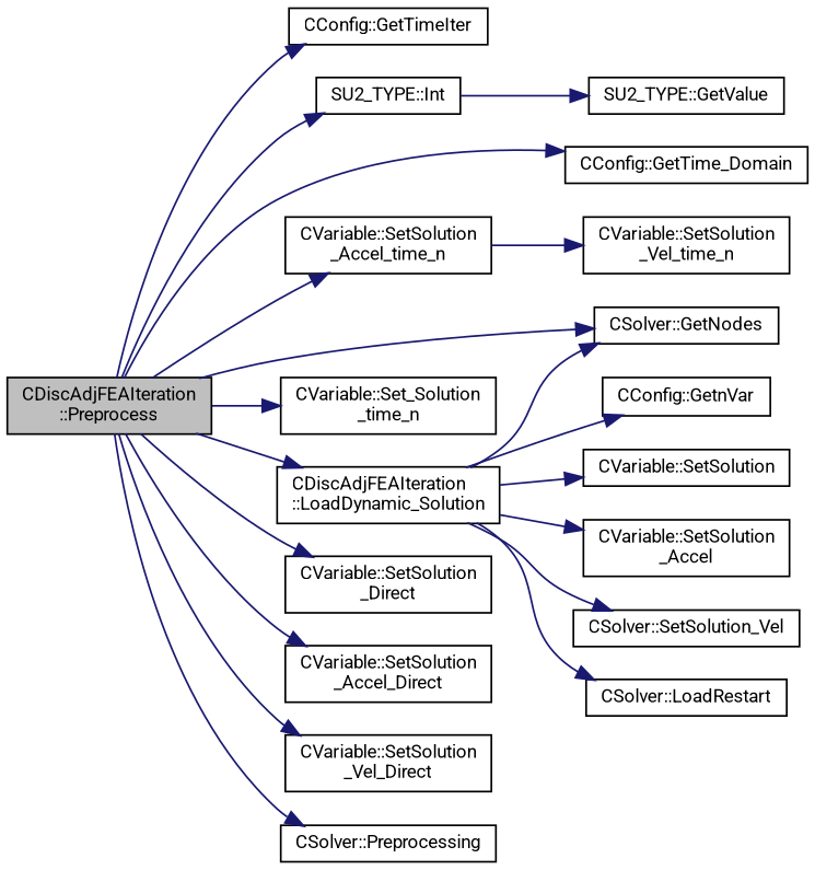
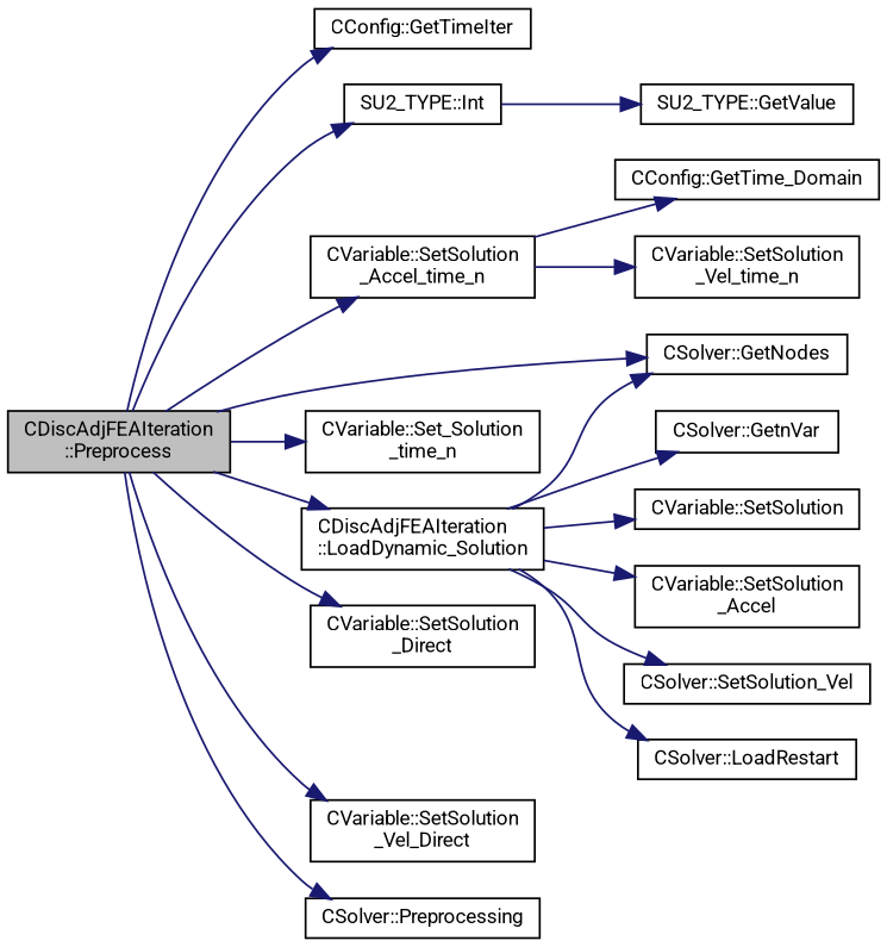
  digraph {
    fontname=Roboto
    rankdir=LR
    node [color=black fillcolor=white fontname=Roboto fontsize=10 shape=record style=filled]
    edge [color=midnightblue fontname=Roboto fontsize=10 labelfontname=Helvetica labelfontsize=10 style=solid]
    n1 [fillcolor=grey75 fontcolor=black height=0.2 label="CDiscAdjFEAIteration\l::Preprocess" width=0.4]
    n2 [height=0.2 label="CConfig::GetTimeIter" width=0.4]
    n3 [height=0.2 label="CConfig::GetTime_Domain" width=0.4]
    n4 [height=0.2 label="SU2_TYPE::Int" width=0.4]
    n5 [height=0.2 label="CDiscAdjFEAIteration\l::LoadDynamic_Solution" width=0.4]
    n6 [height=0.2 label="CSolver::GetNodes" width=0.4]
    n7 [height=0.2 label="CVariable::Set_Solution\l_time_n" width=0.4]
    n8 [height=0.2 label="CVariable::SetSolution\l_Accel_time_n" width=0.4]
    n9 [height=0.2 label="CVariable::SetSolution\l_Direct" width=0.4]
-   n10 [height=0.2 label="CVariable::SetSolution\l_Accel_Direct" width=0.4]
    n11 [height=0.2 label="CVariable::SetSolution\l_Vel_Direct" width=0.4]
    n12 [height=0.2 label="CSolver::Preprocessing" width=0.4]
    n13 [height=0.2 label="SU2_TYPE::GetValue" width=0.4]
    n14 [height=0.2 label="CSolver::LoadRestart" width=0.4]
-   n15 [height=0.2 label="CConfig::GetnVar" width=0.4]
+   n15 [height=0.2 label="CSolver::GetnVar" width=0.4]
    n16 [height=0.2 label="CVariable::SetSolution" width=0.4]
    n17 [height=0.2 label="CVariable::SetSolution\l_Accel" width=0.4]
    n18 [height=0.2 label="CSolver::SetSolution_Vel" width=0.4]
    n19 [height=0.2 label="CVariable::SetSolution\l_Vel_time_n" width=0.4]
    n1 -> n2
-   n1 -> n3
+   n8 -> n3
    n1 -> n4
    n1 -> n5
    n1 -> n6
    n1 -> n7
    n1 -> n8
    n1 -> n9
-   n1 -> n10
    n1 -> n11
    n1 -> n12
    n4 -> n13
    n5 -> n6
    n5 -> n14
    n5 -> n15
    n5 -> n16
    n5 -> n17
    n5 -> n18
    n8 -> n19
  }
